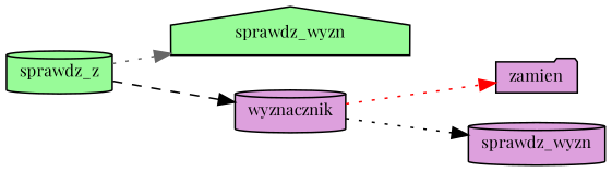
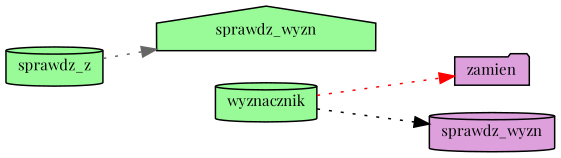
  digraph {
    fontname="Playfair Display"
    rankdir=LR
    node [color=black fillcolor=plum fontname="Playfair Display" fontsize=10 shape=cylinder style=filled]
    edge [color=black fontname="Playfair Display" fontsize=10 labelfontname=Helvetica labelfontsize=10 style=dotted]
    n1 [fillcolor=palegreen fontcolor=black height=0.2 label=sprawdz_z width=0.4]
    n2 [fillcolor=palegreen height=0.2 label=sprawdz_wyzn shape=house width=0.4]
-   n3 [height=0.2 label=wyznacznik width=0.4]
+   n3 [fillcolor=palegreen height=0.2 label=wyznacznik width=0.4]
    n4 [height=0.2 label=zamien shape=folder width=0.4]
    n5 [height=0.2 label=sprawdz_wyzn width=0.4]
    n1 -> n2 [color=gray40]
-   n1 -> n3 [style=dashed]
    n3 -> n4 [color=red]
    n3 -> n5
  }
